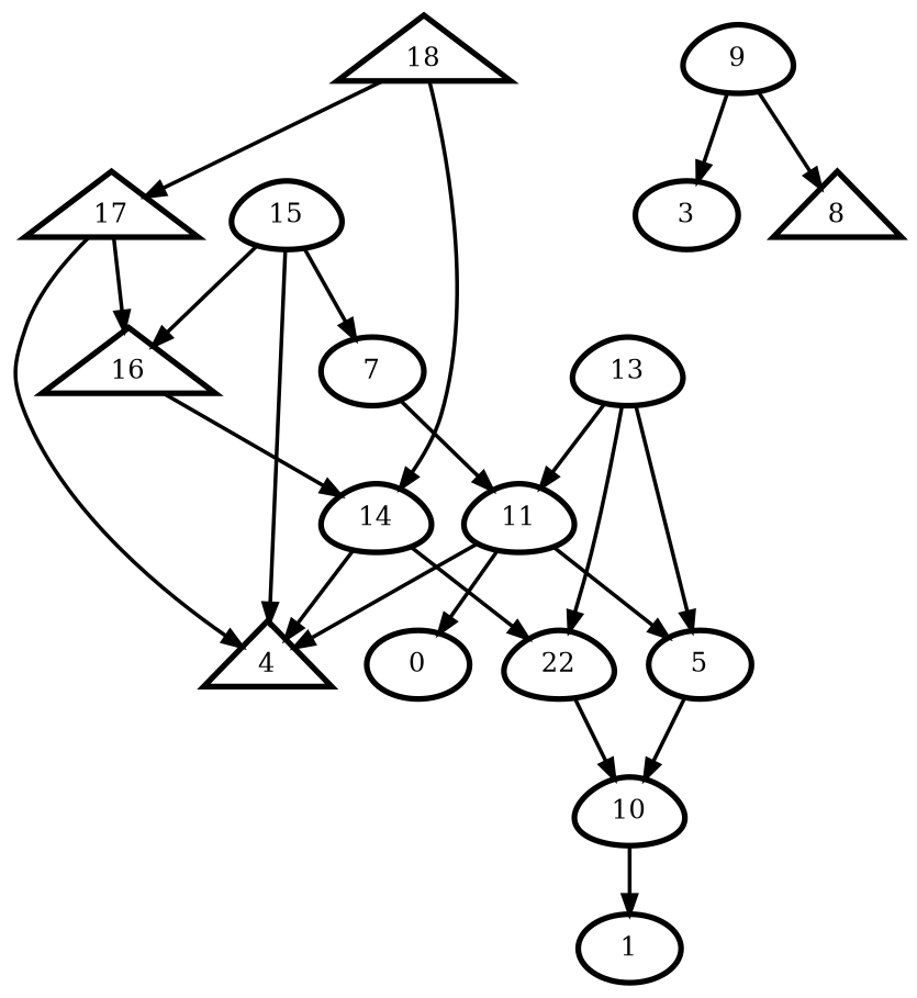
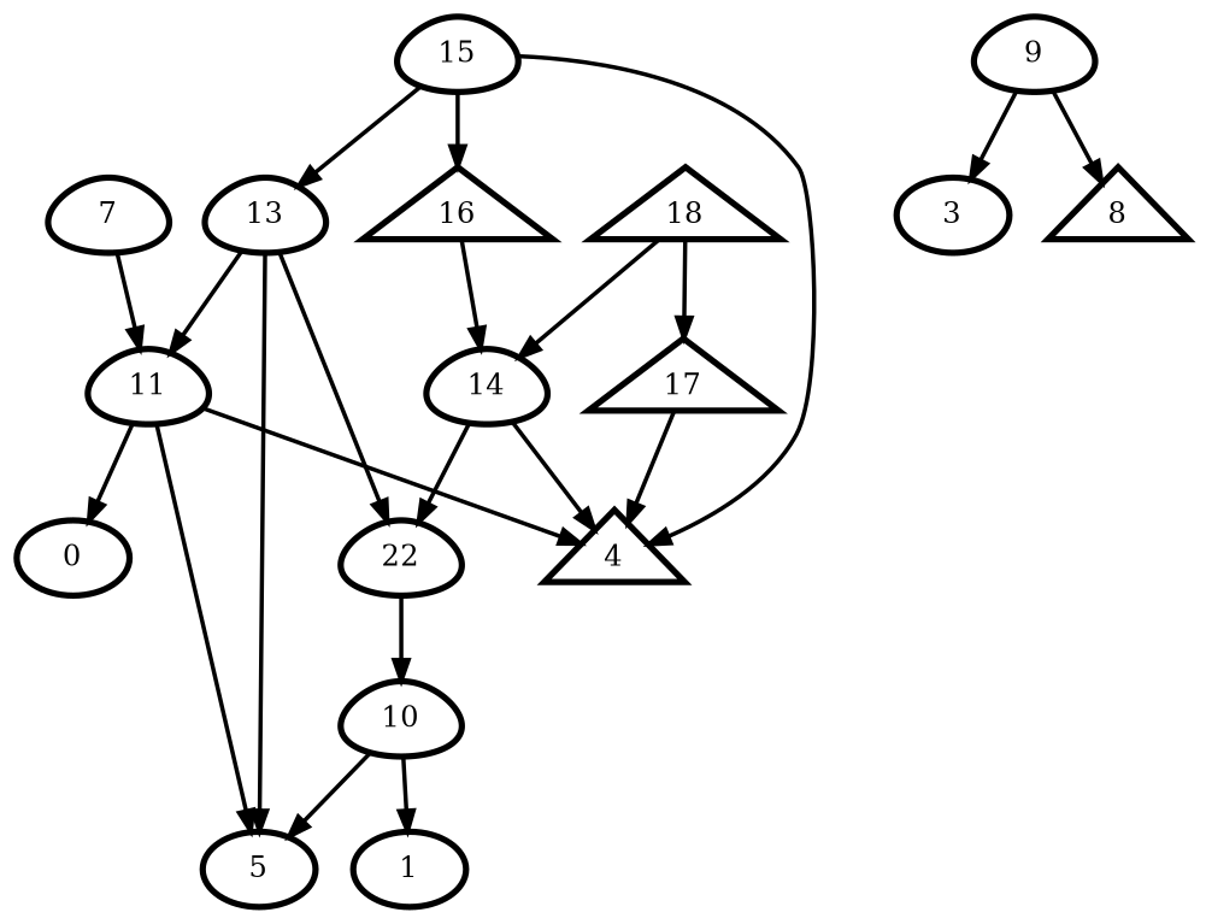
  digraph {
    node [penwidth=3 shape=egg]
    edge [penwidth=2]
    n1 [label=0 shape=""]
    n2 [label=1 shape=""]
    n3 [label=3 shape=""]
    n4 [label=4 shape=triangle]
    n5 [label=5 shape=""]
-   n6 [label=7 shape=""]
+   n6 [label=7]
    n7 [label=11]
    n8 [label=8 shape=triangle]
    n9 [label=9]
    n10 [label=10]
    n11 [label=22]
    n12 [label=13]
    n13 [label=14]
    n14 [label=15]
    n15 [label=16 shape=triangle]
    n16 [label=17 shape=triangle]
    n17 [label=18 shape=triangle]
    n6 -> n7
    n7 -> n1
    n7 -> n4
    n7 -> n5
    n9 -> n3
    n9 -> n8
    n10 -> n2
-   n5 -> n10
+   n10 -> n5
    n11 -> n10
    n12 -> n5
    n12 -> n7
    n12 -> n11
    n13 -> n4
    n13 -> n11
    n14 -> n4
-   n14 -> n6
+   n14 -> n12
    n14 -> n15
    n15 -> n13
    n16 -> n4
-   n16 -> n15
    n17 -> n13
    n17 -> n16
  }
